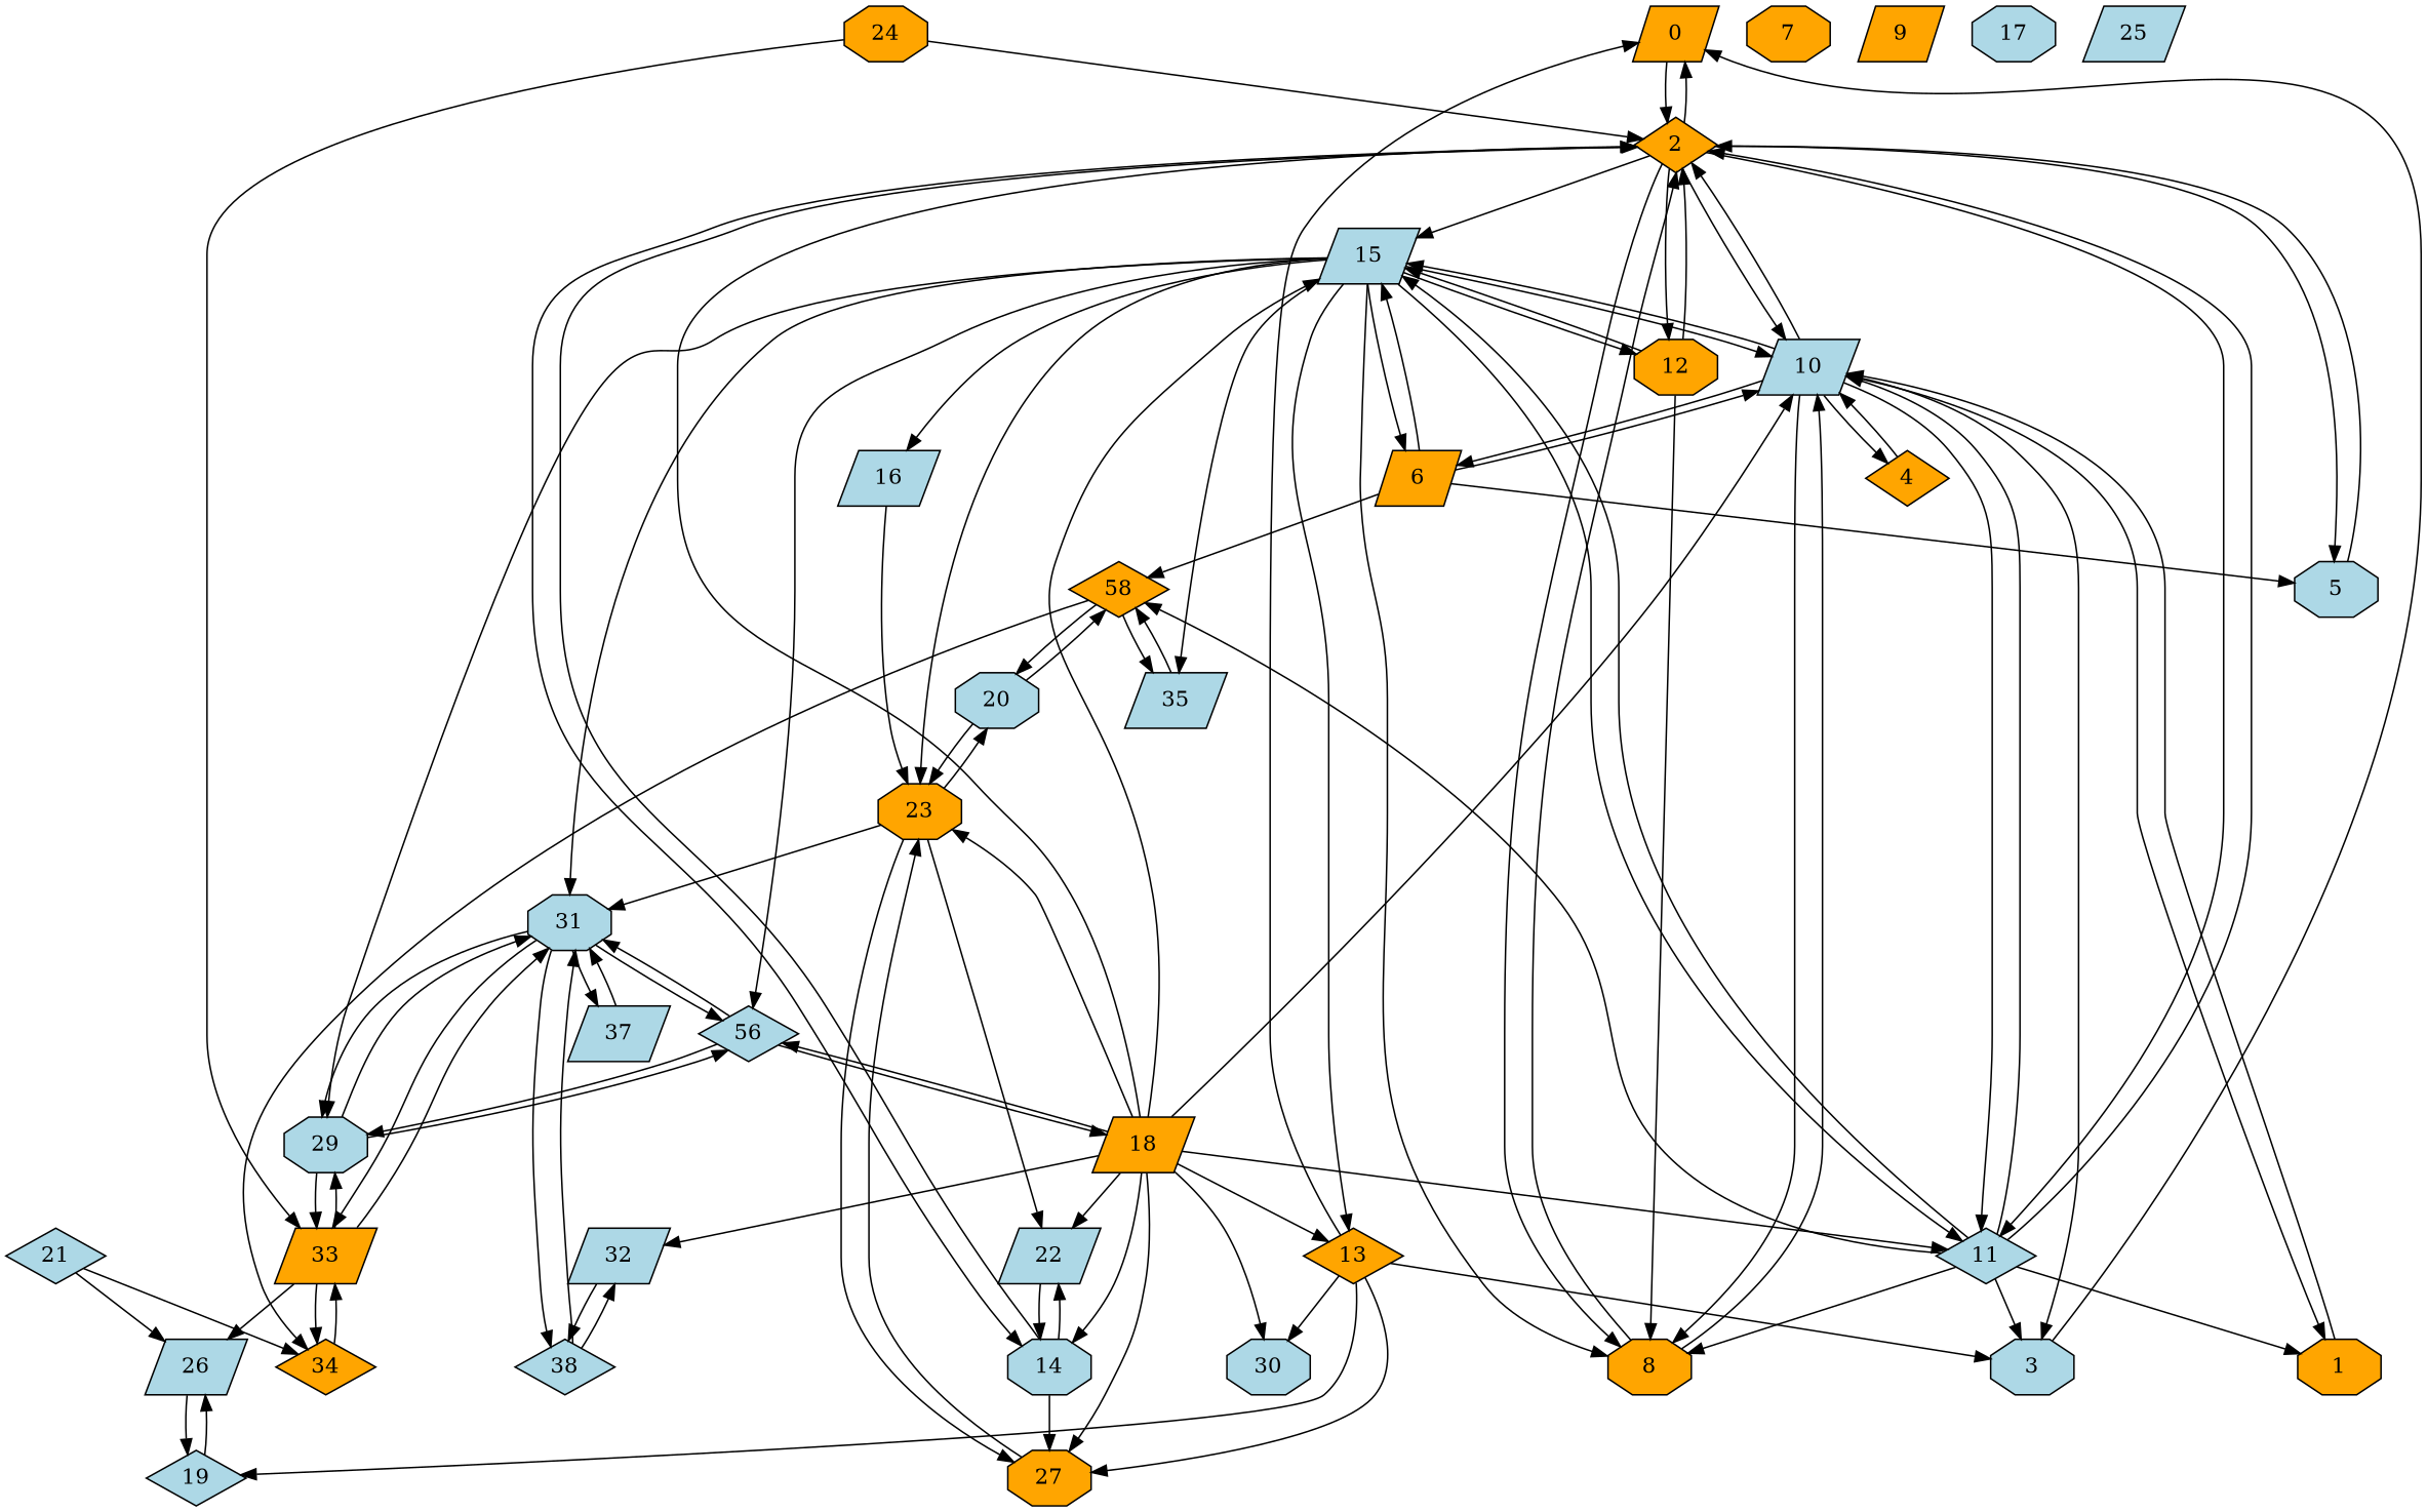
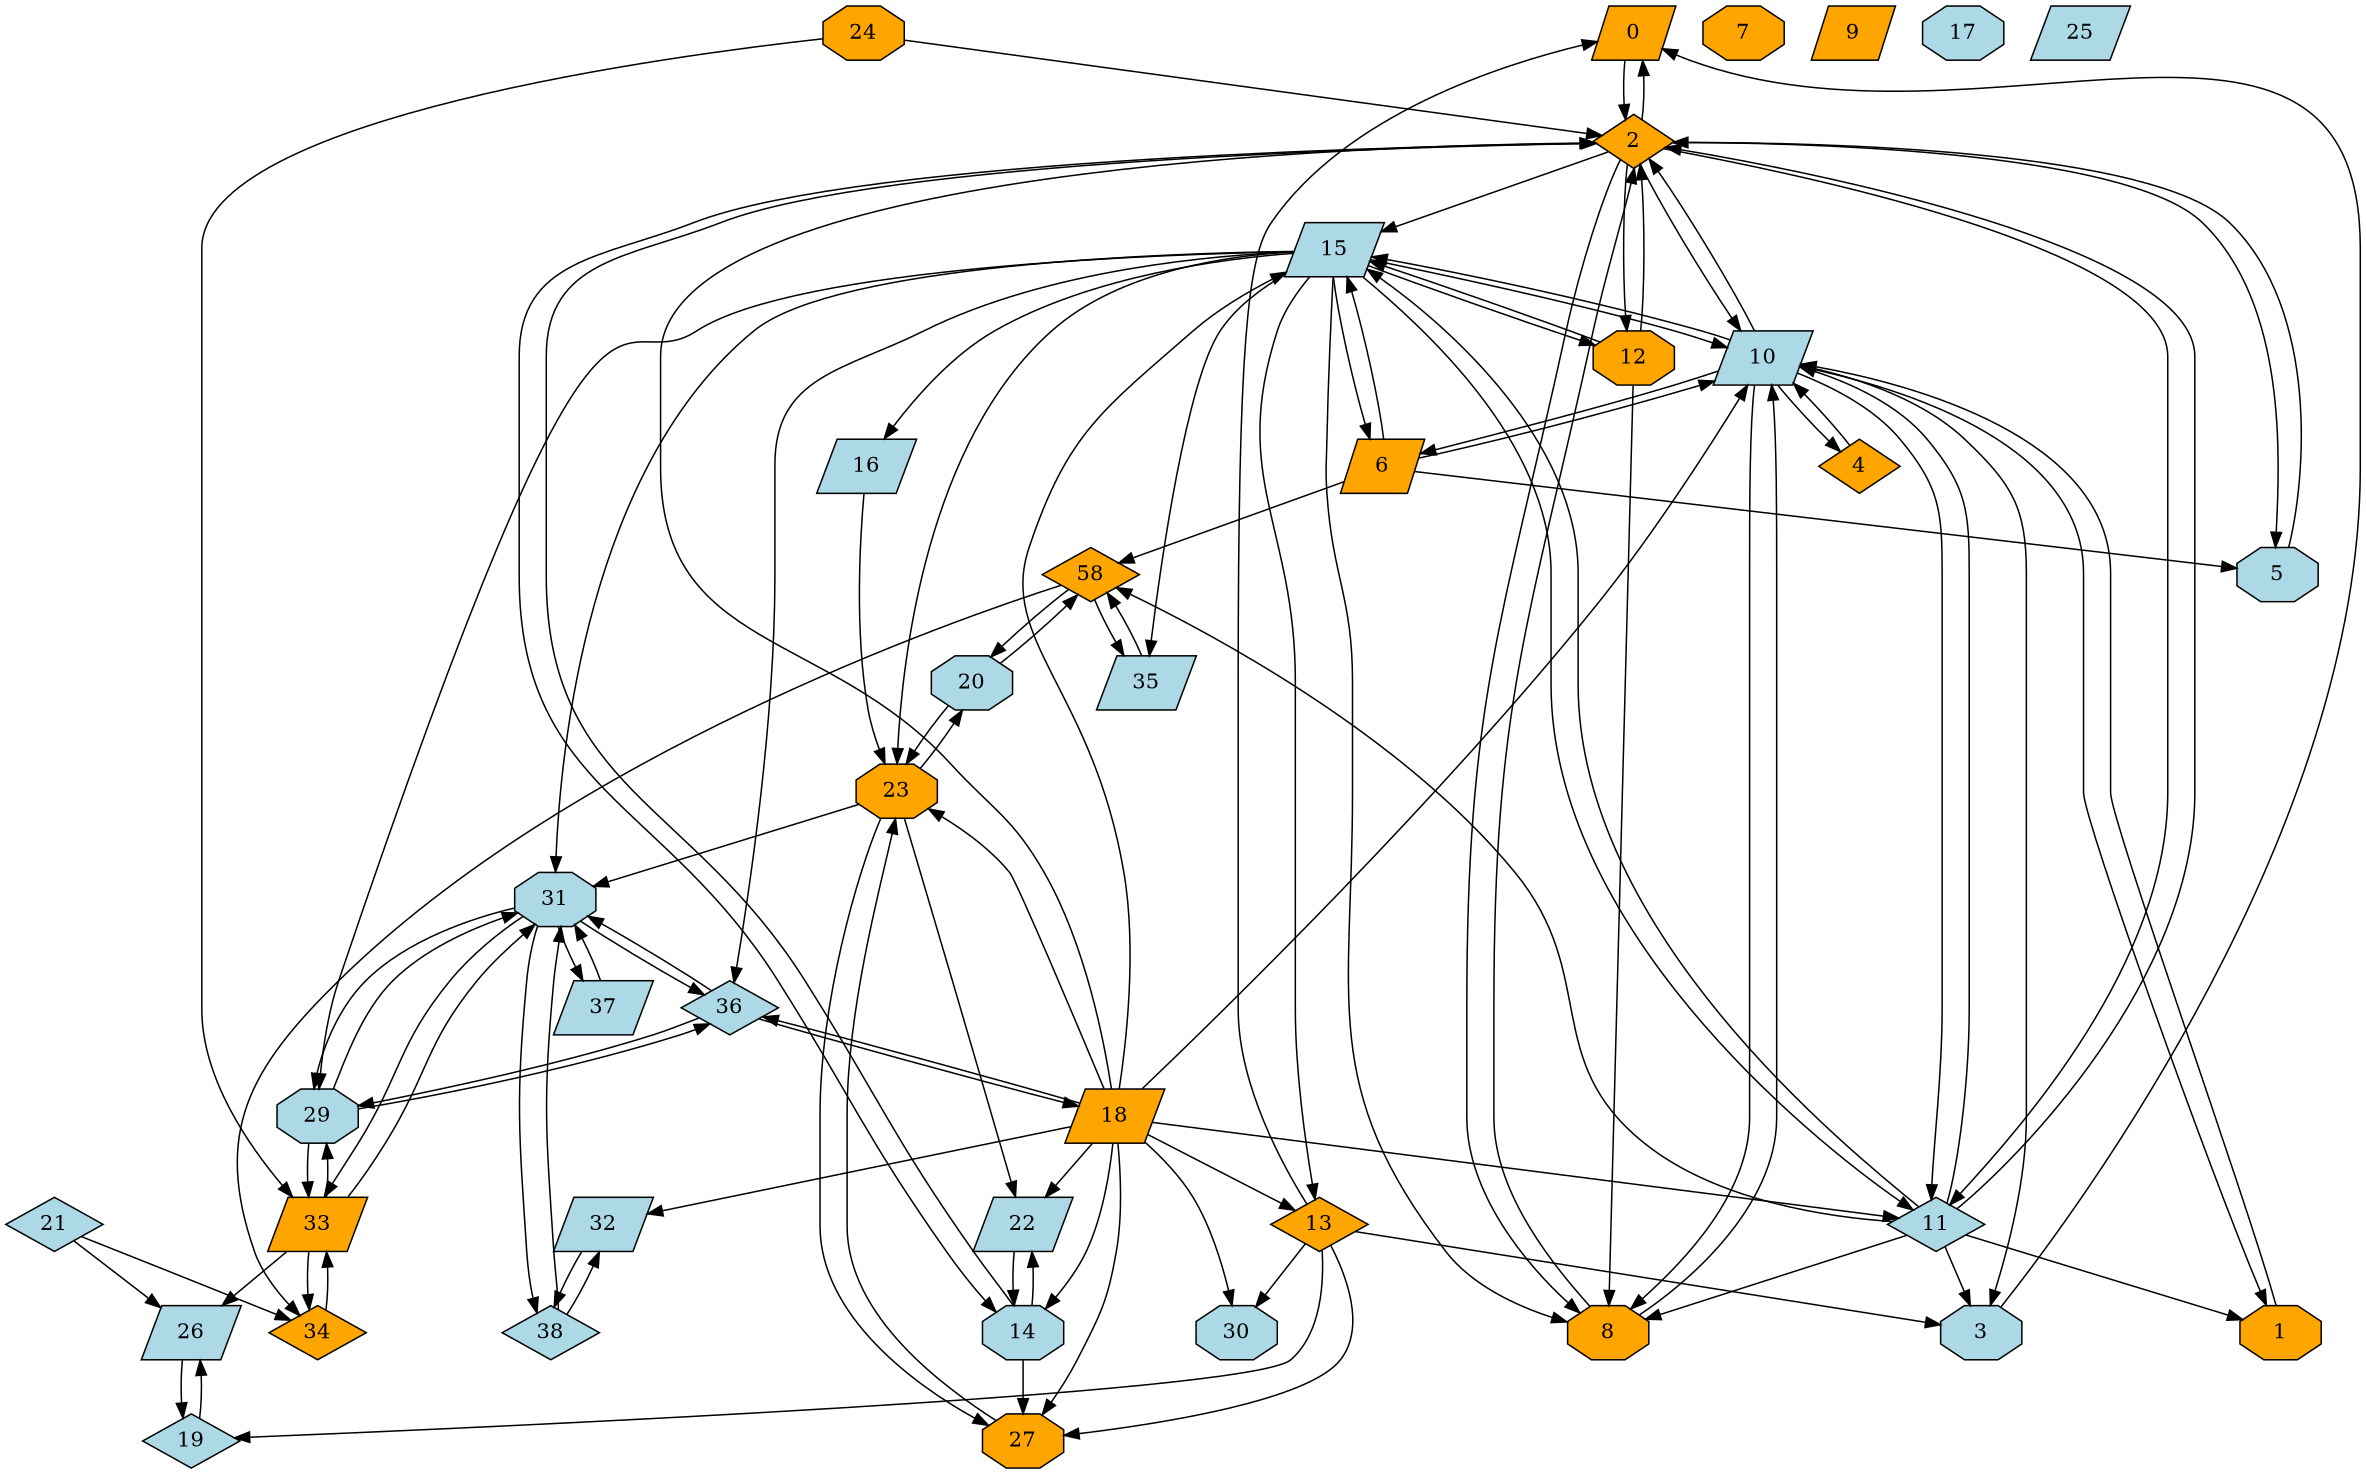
  strict digraph {
    node [fillcolor=lightblue job="line 1 tailor" shape=octagon style=filled]
    0 [fillcolor=orange shape=parallelogram]
    2 [fillcolor=orange shape=diamond]
    10 [shape=parallelogram]
    5
    8 [fillcolor=orange]
    11 [shape=diamond]
    12 [fillcolor=orange]
    14 [job="line 3 tailor"]
    15 [job=cutter shape=parallelogram]
    1 [fillcolor=orange]
    3 [job="line 2 tailor"]
    4 [fillcolor=orange shape=diamond]
    6 [fillcolor=orange shape=parallelogram]
    n14 [fillcolor=orange job=ironer label=58 shape=diamond]
    27 [fillcolor=orange job="line 3 tailor"]
    22 [job="line 3 tailor" shape=parallelogram]
    13 [fillcolor=orange shape=diamond]
    35 [job="cotton boy" shape=parallelogram]
-   36 [job="cotton boy" shape=diamond label=56]
+   36 [job="cotton boy" shape=diamond]
    16 [job="line 2 tailor" shape=parallelogram]
    23 [fillcolor=orange]
    29 [job="cotton boy"]
    31 [job="cotton boy"]
    18 [fillcolor=orange job="head tailor" shape=parallelogram]
    30 [job="cotton boy"]
    32 [job=ironer shape=parallelogram]
    20
    34 [fillcolor=orange job="cotton boy" shape=diamond]
    19 [job="line 3 tailor" shape=diamond]
    33 [fillcolor=orange job="cotton boy" shape=parallelogram]
    37 [job="cotton boy" shape=parallelogram]
    38 [job=ironer shape=diamond]
    7 [fillcolor=orange job="line 3 tailor"]
    9 [fillcolor=orange job="line 2 tailor" shape=parallelogram]
    26 [job="line 3 tailor" shape=parallelogram]
    17 [job="line 2 tailor"]
    21 [job="line 3 tailor" shape=diamond]
    24 [fillcolor=orange job="button machiner"]
    25 [job="button machiner" shape=parallelogram]
    0 -> 2
    2 -> 0
    2 -> 10
    2 -> 5
    2 -> 8
    2 -> 11
    2 -> 12
    2 -> 14
    2 -> 15
    10 -> 2
    10 -> 8
    10 -> 11
    10 -> 15
    10 -> 1
    10 -> 3
    10 -> 4
    10 -> 6
    5 -> 2
    8 -> 2
    8 -> 10
    11 -> 2
    11 -> 10
    11 -> 8
    11 -> 15
    11 -> 1
    11 -> 3
    11 -> n14
    12 -> 2
    12 -> 8
    12 -> 15
    14 -> 2
    14 -> 27
    14 -> 22
    15 -> 10
    15 -> 8
    15 -> 11
    15 -> 12
    15 -> 6
    15 -> 13
    15 -> 35
    15 -> 36
    15 -> 16
    15 -> 23
    15 -> 29
    15 -> 31
    1 -> 10
    3 -> 0
    4 -> 10
    6 -> 10
    6 -> 5
    6 -> 15
    6 -> n14
    n14 -> 35
    n14 -> 20
    n14 -> 34
    27 -> 23
    22 -> 14
    13 -> 0
    13 -> 3
    13 -> 27
    13 -> 30
    13 -> 19
    35 -> n14
    36 -> 29
    36 -> 31
    36 -> 18
    16 -> 23
    23 -> 27
    23 -> 22
    23 -> 31
    23 -> 20
    29 -> 36
    29 -> 31
    29 -> 33
    31 -> 36
    31 -> 29
    31 -> 33
    31 -> 37
    31 -> 38
    18 -> 2
    18 -> 10
    18 -> 11
    18 -> 14
    18 -> 15
    18 -> 27
    18 -> 22
    18 -> 13
    18 -> 36
    18 -> 23
    18 -> 30
    18 -> 32
    32 -> 38
    20 -> n14
    20 -> 23
    34 -> 33
    19 -> 26
    33 -> 29
    33 -> 31
    33 -> 34
    33 -> 26
    37 -> 31
    38 -> 31
    38 -> 32
    26 -> 19
    21 -> 34
    21 -> 26
    24 -> 2
    24 -> 33
  }
